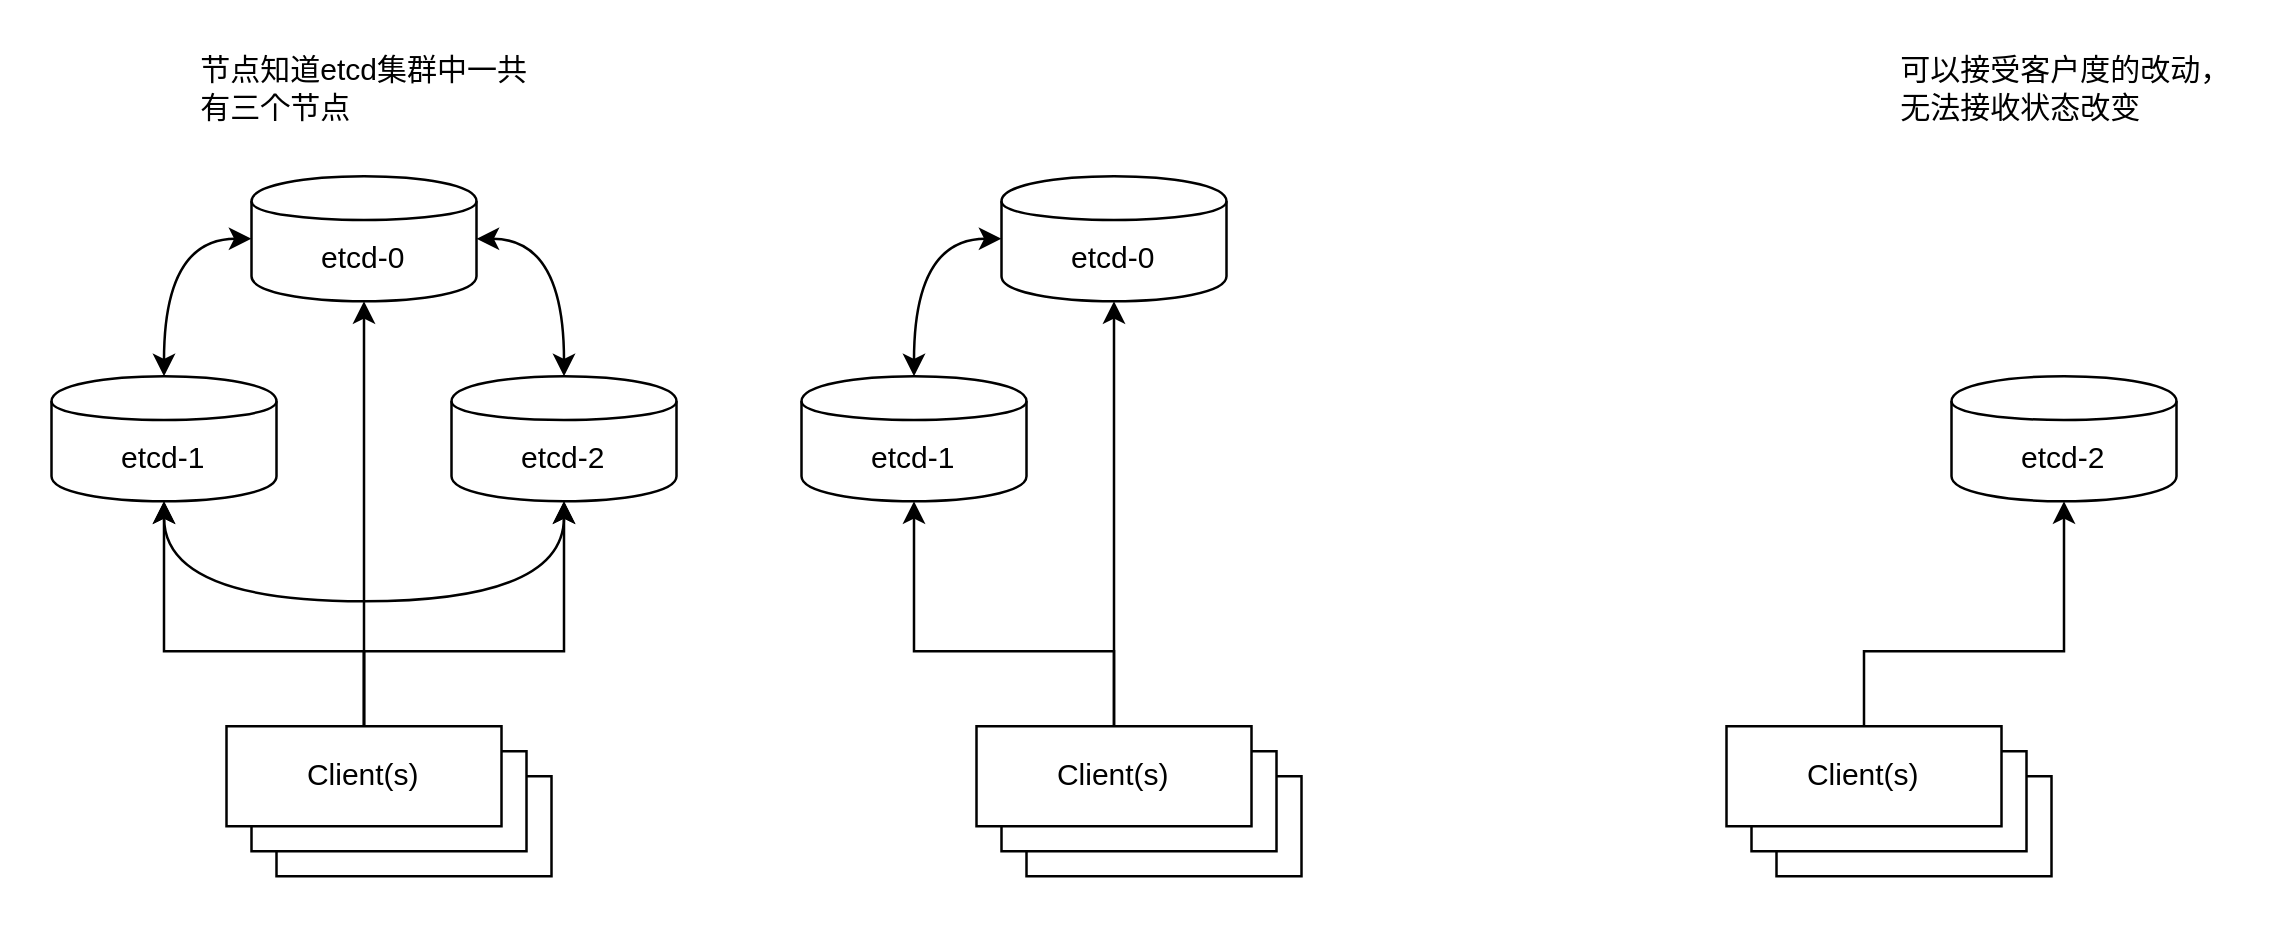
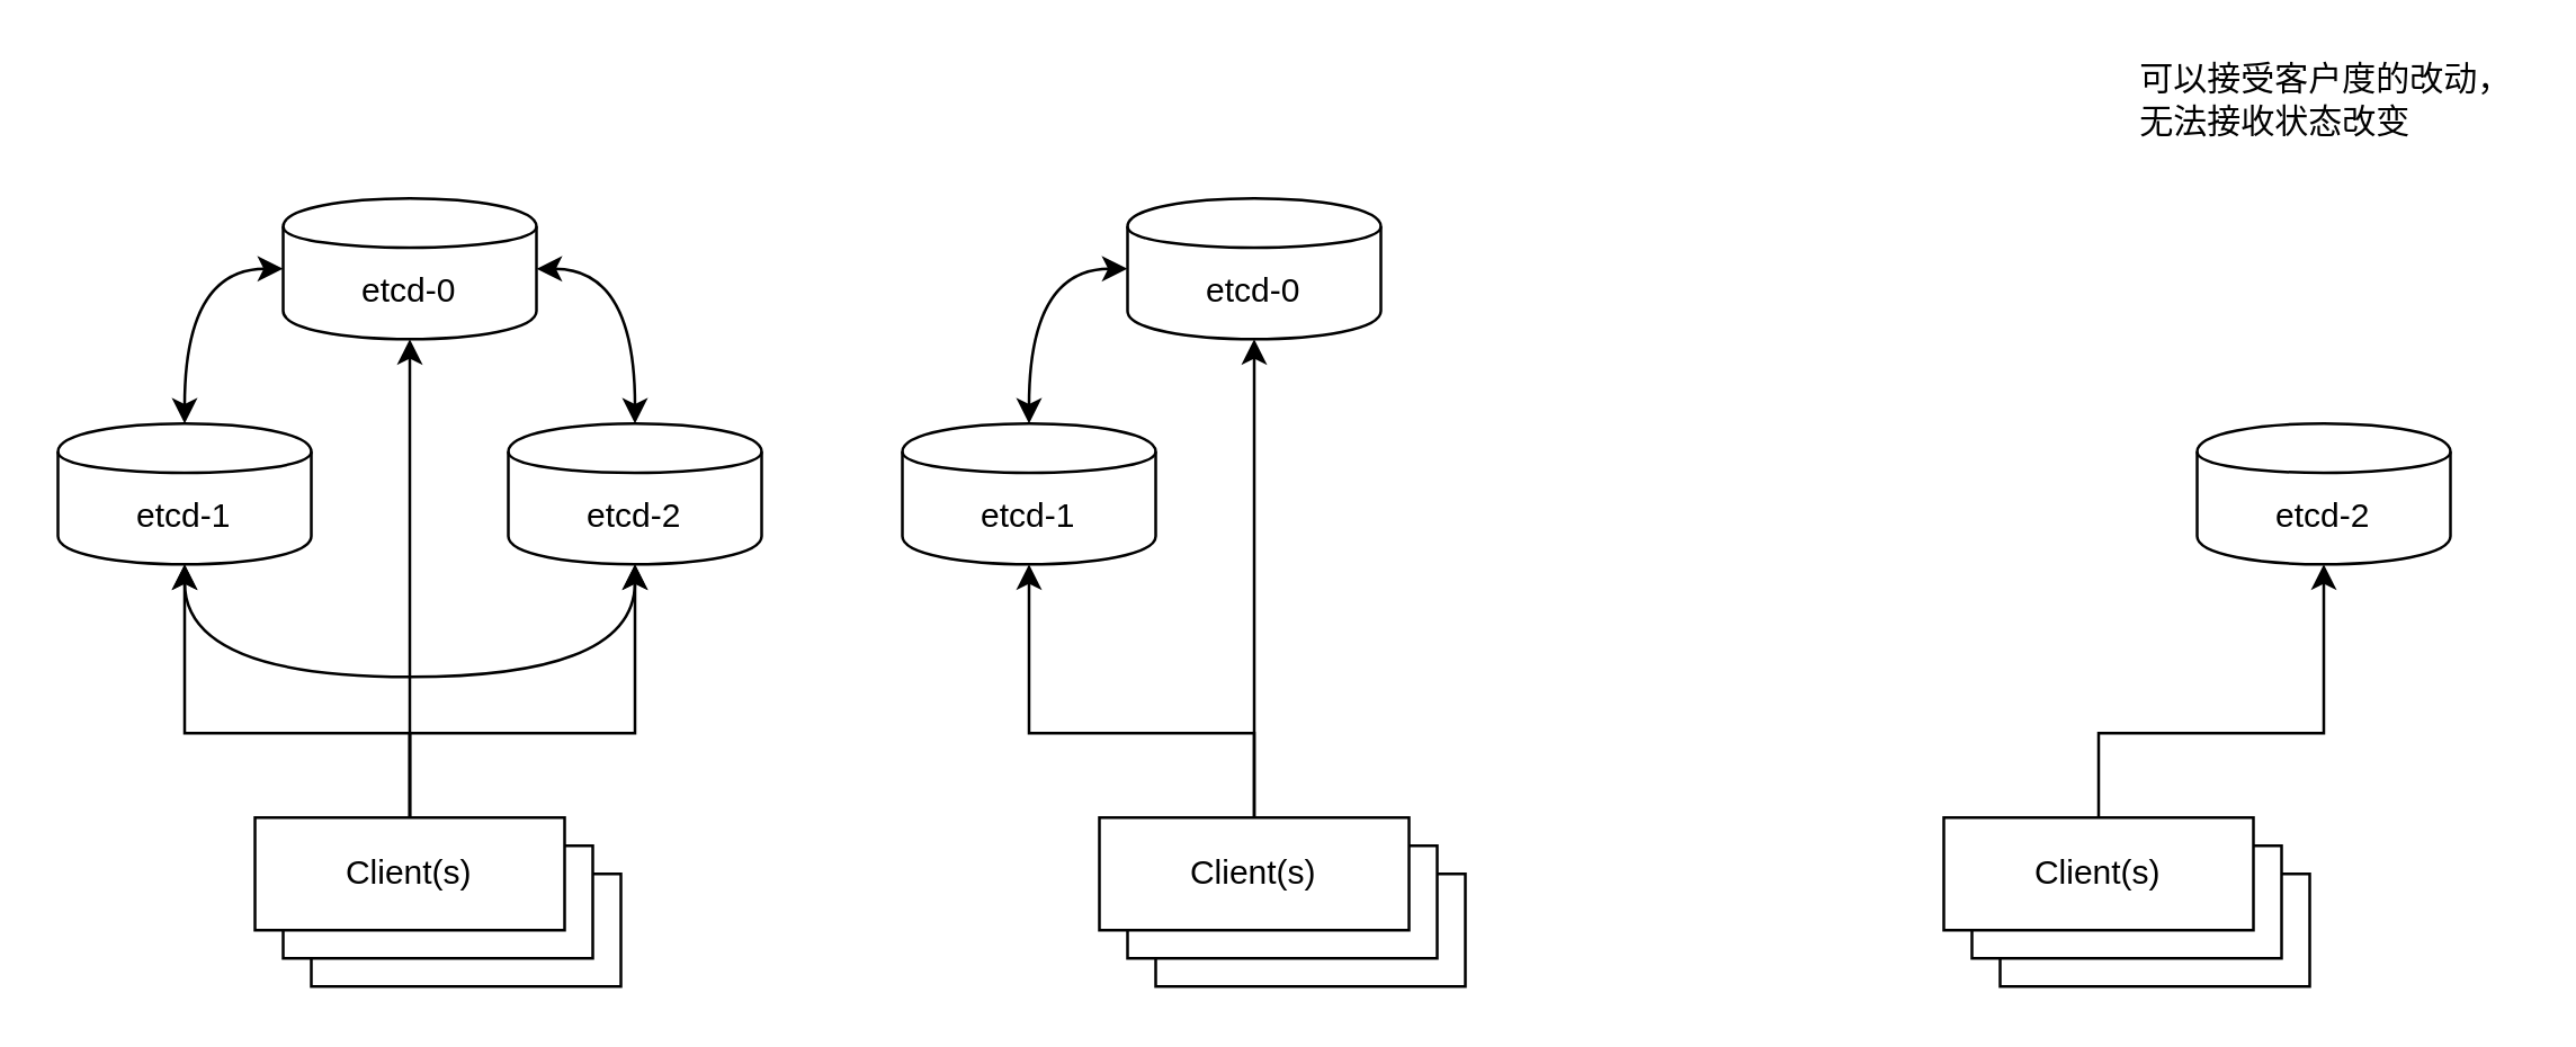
  <mxCell id="0" />
  <mxCell id="1" parent="0" />
  <mxCell id="2" value="Client(s)" style="rounded=0;whiteSpace=wrap;html=1;" vertex="1" parent="1"><mxGeometry x="110" y="310" width="110" height="40" as="geometry" /></mxCell>
  <mxCell id="3" value="Client(s)" style="rounded=0;whiteSpace=wrap;html=1;" vertex="1" parent="1"><mxGeometry x="100" y="300" width="110" height="40" as="geometry" /></mxCell>
  <mxCell id="4" style="edgeStyle=orthogonalEdgeStyle;orthogonalLoop=1;jettySize=auto;html=1;curved=1;exitX=0;exitY=0.5;exitDx=0;exitDy=0;startArrow=classic;startFill=1;" edge="1" parent="1" source="6" target="8"><mxGeometry relative="1" as="geometry" /></mxCell>
  <mxCell id="5" style="edgeStyle=orthogonalEdgeStyle;curved=1;orthogonalLoop=1;jettySize=auto;html=1;startArrow=classic;startFill=1;exitX=1;exitY=0.5;exitDx=0;exitDy=0;" edge="1" parent="1" source="6" target="9"><mxGeometry relative="1" as="geometry" /></mxCell>
  <mxCell id="6" value="etcd-0" style="shape=cylinder;whiteSpace=wrap;html=1;boundedLbl=1;backgroundOutline=1;" vertex="1" parent="1"><mxGeometry x="100" y="70" width="90" height="50" as="geometry" /></mxCell>
  <mxCell id="7" style="edgeStyle=orthogonalEdgeStyle;curved=1;orthogonalLoop=1;jettySize=auto;html=1;entryX=0.5;entryY=1;entryDx=0;entryDy=0;startArrow=classic;startFill=1;exitX=0.5;exitY=1;exitDx=0;exitDy=0;" edge="1" parent="1" source="8" target="9"><mxGeometry relative="1" as="geometry"><Array as="points"><mxPoint x="65" y="240" /><mxPoint x="225" y="240" /></Array></mxGeometry></mxCell>
  <mxCell id="8" value="etcd-1" style="shape=cylinder;whiteSpace=wrap;html=1;boundedLbl=1;backgroundOutline=1;" vertex="1" parent="1"><mxGeometry x="20" y="150" width="90" height="50" as="geometry" /></mxCell>
  <mxCell id="9" value="etcd-2" style="shape=cylinder;whiteSpace=wrap;html=1;boundedLbl=1;backgroundOutline=1;" vertex="1" parent="1"><mxGeometry x="180" y="150" width="90" height="50" as="geometry" /></mxCell>
  <mxCell id="10" style="orthogonalLoop=1;jettySize=auto;html=1;entryX=0.5;entryY=1;entryDx=0;entryDy=0;startArrow=none;startFill=0;rounded=0;" edge="1" parent="1" source="13" target="6"><mxGeometry relative="1" as="geometry" /></mxCell>
  <mxCell id="11" style="edgeStyle=orthogonalEdgeStyle;rounded=0;orthogonalLoop=1;jettySize=auto;html=1;entryX=0.5;entryY=1;entryDx=0;entryDy=0;startArrow=none;startFill=0;" edge="1" parent="1" source="13" target="9"><mxGeometry relative="1" as="geometry"><Array as="points"><mxPoint x="145" y="260" /><mxPoint x="225" y="260" /></Array></mxGeometry></mxCell>
  <mxCell id="12" style="edgeStyle=orthogonalEdgeStyle;rounded=0;orthogonalLoop=1;jettySize=auto;html=1;entryX=0.5;entryY=1;entryDx=0;entryDy=0;startArrow=none;startFill=0;" edge="1" parent="1" source="13" target="8"><mxGeometry relative="1" as="geometry"><Array as="points"><mxPoint x="145" y="260" /><mxPoint x="65" y="260" /></Array></mxGeometry></mxCell>
  <mxCell id="13" value="Client(s)" style="rounded=0;whiteSpace=wrap;html=1;" vertex="1" parent="1"><mxGeometry x="90" y="290" width="110" height="40" as="geometry" /></mxCell>
  <mxCell id="14" value="Client(s)" style="rounded=0;whiteSpace=wrap;html=1;" vertex="1" parent="1"><mxGeometry x="410" y="310" width="110" height="40" as="geometry" /></mxCell>
  <mxCell id="15" value="Client(s)" style="rounded=0;whiteSpace=wrap;html=1;" vertex="1" parent="1"><mxGeometry x="400" y="300" width="110" height="40" as="geometry" /></mxCell>
  <mxCell id="16" style="edgeStyle=orthogonalEdgeStyle;orthogonalLoop=1;jettySize=auto;html=1;curved=1;exitX=0;exitY=0.5;exitDx=0;exitDy=0;startArrow=classic;startFill=1;" edge="1" parent="1" source="17" target="18"><mxGeometry relative="1" as="geometry" /></mxCell>
  <mxCell id="17" value="etcd-0" style="shape=cylinder;whiteSpace=wrap;html=1;boundedLbl=1;backgroundOutline=1;" vertex="1" parent="1"><mxGeometry x="400" y="70" width="90" height="50" as="geometry" /></mxCell>
  <mxCell id="18" value="etcd-1" style="shape=cylinder;whiteSpace=wrap;html=1;boundedLbl=1;backgroundOutline=1;" vertex="1" parent="1"><mxGeometry x="320" y="150" width="90" height="50" as="geometry" /></mxCell>
  <mxCell id="19" style="orthogonalLoop=1;jettySize=auto;html=1;entryX=0.5;entryY=1;entryDx=0;entryDy=0;startArrow=none;startFill=0;rounded=0;" edge="1" parent="1" source="21" target="17"><mxGeometry relative="1" as="geometry" /></mxCell>
  <mxCell id="20" style="edgeStyle=orthogonalEdgeStyle;rounded=0;orthogonalLoop=1;jettySize=auto;html=1;entryX=0.5;entryY=1;entryDx=0;entryDy=0;startArrow=none;startFill=0;" edge="1" parent="1" source="21" target="18"><mxGeometry relative="1" as="geometry"><Array as="points"><mxPoint x="445" y="260" /><mxPoint x="365" y="260" /></Array></mxGeometry></mxCell>
  <mxCell id="21" value="Client(s)" style="rounded=0;whiteSpace=wrap;html=1;" vertex="1" parent="1"><mxGeometry x="390" y="290" width="110" height="40" as="geometry" /></mxCell>
  <mxCell id="22" value="Client(s)" style="rounded=0;whiteSpace=wrap;html=1;" vertex="1" parent="1"><mxGeometry x="710" y="310" width="110" height="40" as="geometry" /></mxCell>
  <mxCell id="23" value="Client(s)" style="rounded=0;whiteSpace=wrap;html=1;" vertex="1" parent="1"><mxGeometry x="700" y="300" width="110" height="40" as="geometry" /></mxCell>
  <mxCell id="24" value="etcd-2" style="shape=cylinder;whiteSpace=wrap;html=1;boundedLbl=1;backgroundOutline=1;" vertex="1" parent="1"><mxGeometry x="780" y="150" width="90" height="50" as="geometry" /></mxCell>
  <mxCell id="25" style="edgeStyle=orthogonalEdgeStyle;rounded=0;orthogonalLoop=1;jettySize=auto;html=1;entryX=0.5;entryY=1;entryDx=0;entryDy=0;startArrow=none;startFill=0;" edge="1" parent="1" source="26" target="24"><mxGeometry relative="1" as="geometry"><Array as="points"><mxPoint x="745" y="260" /><mxPoint x="825" y="260" /></Array></mxGeometry></mxCell>
  <mxCell id="26" value="Client(s)" style="rounded=0;whiteSpace=wrap;html=1;" vertex="1" parent="1"><mxGeometry x="690" y="290" width="110" height="40" as="geometry" /></mxCell>
- <mxCell id="27" value="节点知道etcd集群中一共有三个节点" style="text;html=1;strokeColor=none;fillColor=none;align=left;verticalAlign=middle;whiteSpace=wrap;rounded=0;" vertex="1" parent="1"><mxGeometry x="77.5" y="20" width="135" height="30" as="geometry" /></mxCell>
  <mxCell id="28" value="可以接受客户度的改动，无法接收状态改变" style="text;html=1;strokeColor=none;fillColor=none;align=left;verticalAlign=middle;whiteSpace=wrap;rounded=0;" vertex="1" parent="1"><mxGeometry x="757.5" y="20" width="135" height="30" as="geometry" /></mxCell>
